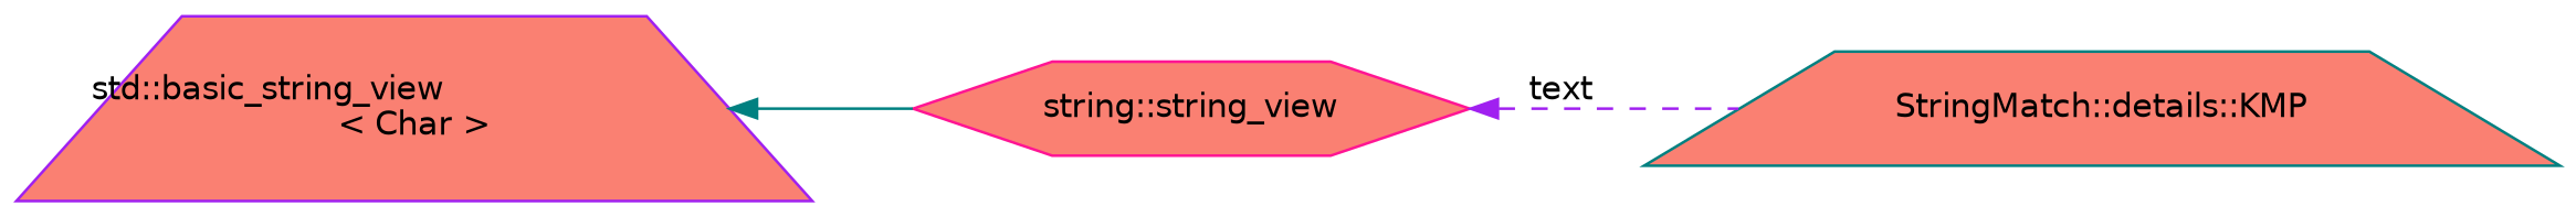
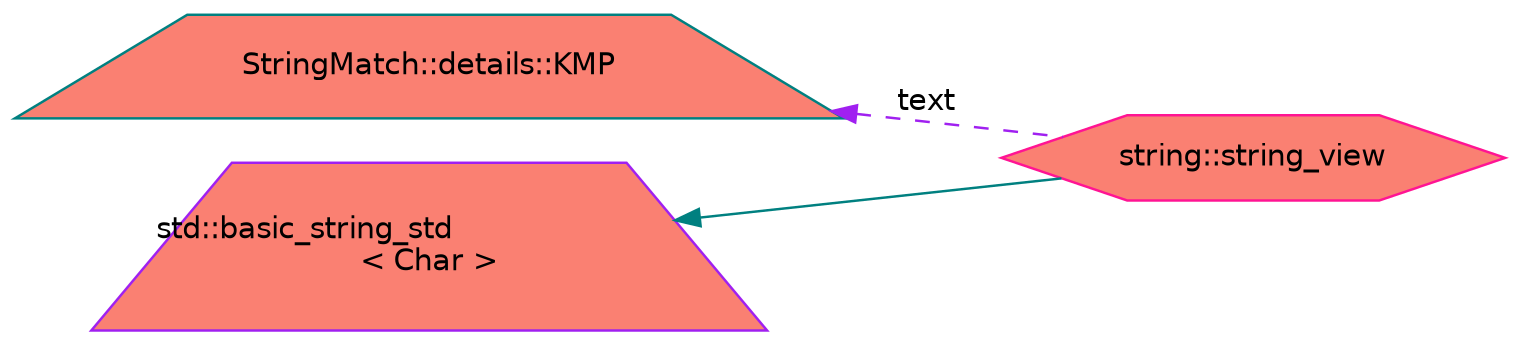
  digraph {
    rankdir=LR
    node [fillcolor=salmon fontname=Helvetica fontsize=12 shape=trapezium style=filled]
    edge [dir=back fontname=Helvetica fontsize=12 labelfontname=Helvetica labelfontsize=12]
    n1 [color=teal fontcolor=black height=0.2 label="StringMatch::details::KMP" width=0.4]
    n2 [color=deeppink height=0.2 label="string::string_view" shape=hexagon width=0.4]
-   n3 [color=purple height=0.2 label="std::basic_string_view\l\< Char \>" width=0.4]
-   n2 -> n1 [color=purple label=" text" style=dashed]
+   n3 [color=purple height=0.2 label="std::basic_string_std\l\< Char \>" width=0.4]
+   n1 -> n2 [color=purple label=" text" style=dashed]
    n3 -> n2 [color=teal style=solid]
  }
